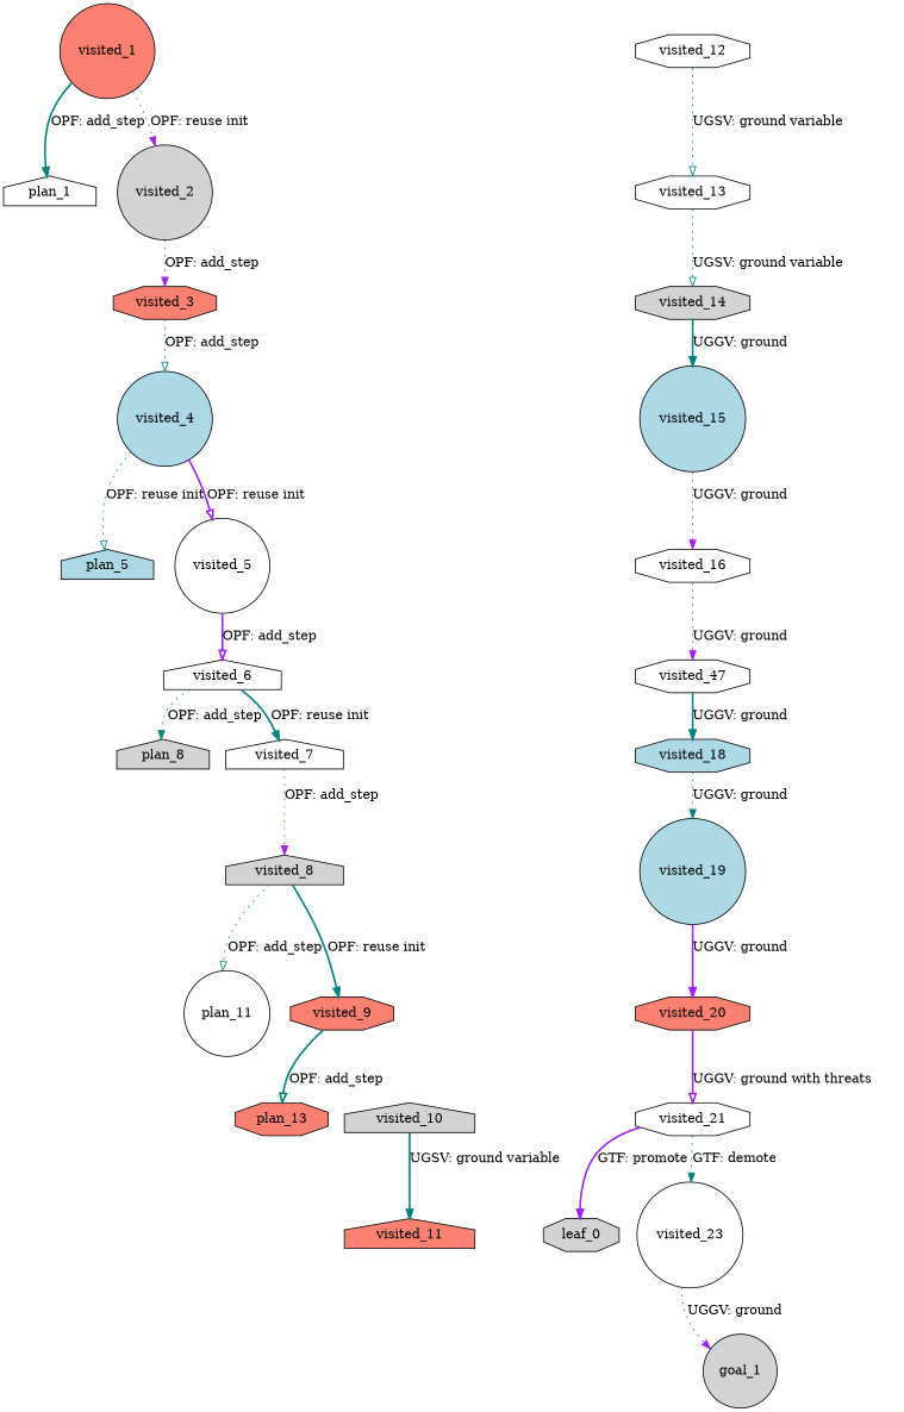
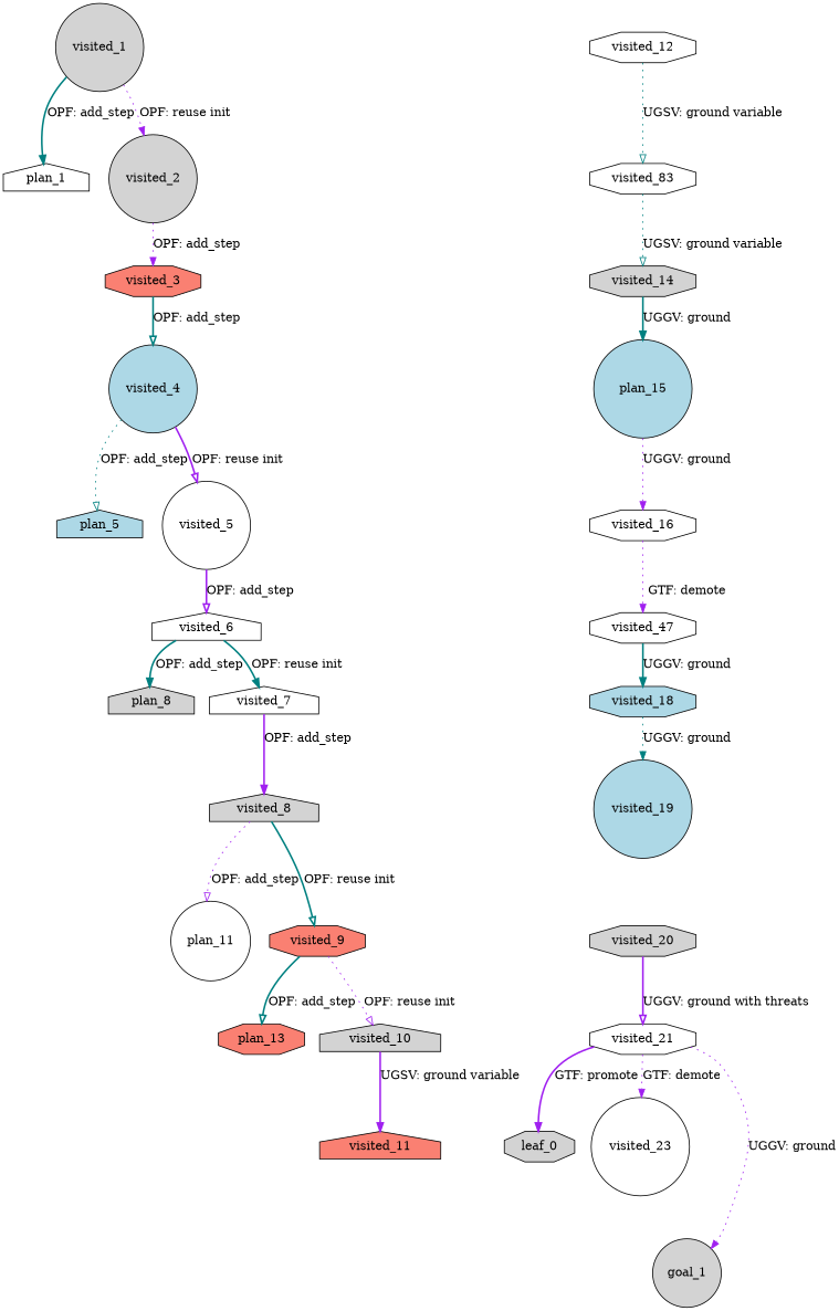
  digraph {
    node [fillcolor=white shape=octagon style=filled]
    edge [arrowhead=normal color=purple style=dotted]
-   n1 [fillcolor=salmon label=visited_1 shape=circle]
+   n1 [fillcolor=lightgrey label=visited_1 shape=circle]
    n2 [label=plan_1 shape=house]
    n3 [fillcolor=lightgrey label=visited_2 shape=circle]
    n4 [fillcolor=salmon label=visited_3]
    n5 [fillcolor=lightblue label=visited_4 shape=circle]
    n6 [fillcolor=lightblue label=plan_5 shape=house]
    n7 [label=visited_5 shape=circle]
    n8 [label=visited_6 shape=house]
    n9 [fillcolor=lightgrey label=plan_8 shape=house]
    n10 [label=visited_7 shape=house]
    n11 [fillcolor=lightgrey label=visited_8 shape=house]
    n12 [label=plan_11 shape=circle]
    n13 [fillcolor=salmon label=visited_9]
    n14 [fillcolor=salmon label=plan_13]
    n15 [fillcolor=lightgrey label=visited_10 shape=house]
    n16 [fillcolor=salmon label=visited_11 shape=house]
    n17 [label=visited_12]
-   n18 [label=visited_13]
+   n18 [label=visited_83]
    n19 [fillcolor=lightgrey label=visited_14]
-   n20 [fillcolor=lightblue label=visited_15 shape=circle]
+   n20 [fillcolor=lightblue label=plan_15 shape=circle]
    n21 [label=visited_16]
    n22 [label=visited_47]
    n23 [fillcolor=lightblue label=visited_18]
    n24 [fillcolor=lightblue label=visited_19 shape=circle]
-   n25 [fillcolor=salmon label=visited_20]
+   n25 [fillcolor=lightgrey label=visited_20]
    n26 [label=visited_21]
    n27 [fillcolor=lightgrey label=leaf_0]
    n28 [label=visited_23 shape=circle]
    n29 [fillcolor=lightgrey label=goal_1 shape=circle]
    n1 -> n2 [color=teal label="OPF: add_step" style=bold]
    n1 -> n3 [label="OPF: reuse init"]
    n3 -> n4 [label="OPF: add_step"]
-   n4 -> n5 [arrowhead=onormal color=teal label="OPF: add_step"]
-   n5 -> n6 [arrowhead=onormal color=teal label="OPF: reuse init"]
+   n4 -> n5 [arrowhead=onormal color=teal label="OPF: add_step" style=bold]
+   n5 -> n6 [arrowhead=onormal color=teal label="OPF: add_step"]
    n5 -> n7 [arrowhead=onormal label="OPF: reuse init" style=bold]
    n7 -> n8 [arrowhead=onormal label="OPF: add_step" style=bold]
-   n8 -> n9 [color=teal label="OPF: add_step"]
+   n8 -> n9 [color=teal label="OPF: add_step" style=bold]
    n8 -> n10 [color=teal label="OPF: reuse init" style=bold]
-   n10 -> n11 [label="OPF: add_step"]
-   n11 -> n12 [arrowhead=onormal color=teal label="OPF: add_step"]
-   n11 -> n13 [color=teal label="OPF: reuse init" style=bold]
+   n10 -> n11 [label="OPF: add_step" style=bold]
+   n11 -> n12 [arrowhead=onormal label="OPF: add_step"]
+   n11 -> n13 [arrowhead=onormal color=teal label="OPF: reuse init" style=bold]
    n13 -> n14 [arrowhead=onormal color=teal label="OPF: add_step" style=bold]
-   n15 -> n16 [color=teal label="UGSV: ground variable" style=bold]
+   n13 -> n15 [arrowhead=onormal label="OPF: reuse init"]
+   n15 -> n16 [label="UGSV: ground variable" style=bold]
    n17 -> n18 [arrowhead=onormal color=teal label="UGSV: ground variable"]
    n18 -> n19 [arrowhead=onormal color=teal label="UGSV: ground variable"]
    n19 -> n20 [color=teal label="UGGV: ground" style=bold]
    n20 -> n21 [label="UGGV: ground"]
-   n21 -> n22 [label="UGGV: ground"]
+   n21 -> n22 [label="GTF: demote"]
    n22 -> n23 [color=teal label="UGGV: ground" style=bold]
    n23 -> n24 [color=teal label="UGGV: ground"]
-   n24 -> n25 [label="UGGV: ground" style=bold]
    n25 -> n26 [arrowhead=onormal label="UGGV: ground with threats" style=bold]
    n26 -> n27 [label="GTF: promote" style=bold]
-   n26 -> n28 [color=teal label="GTF: demote"]
-   n28 -> n29 [label="UGGV: ground"]
+   n26 -> n28 [label="GTF: demote"]
+   n26 -> n29 [label="UGGV: ground"]
  }
